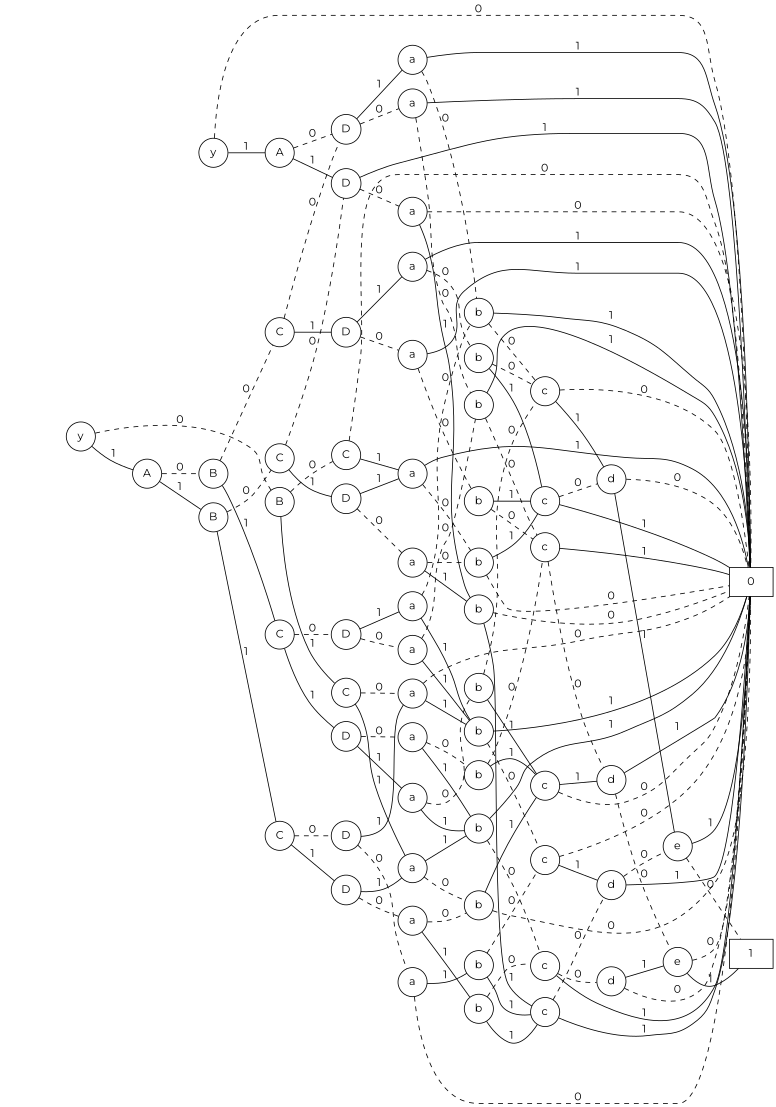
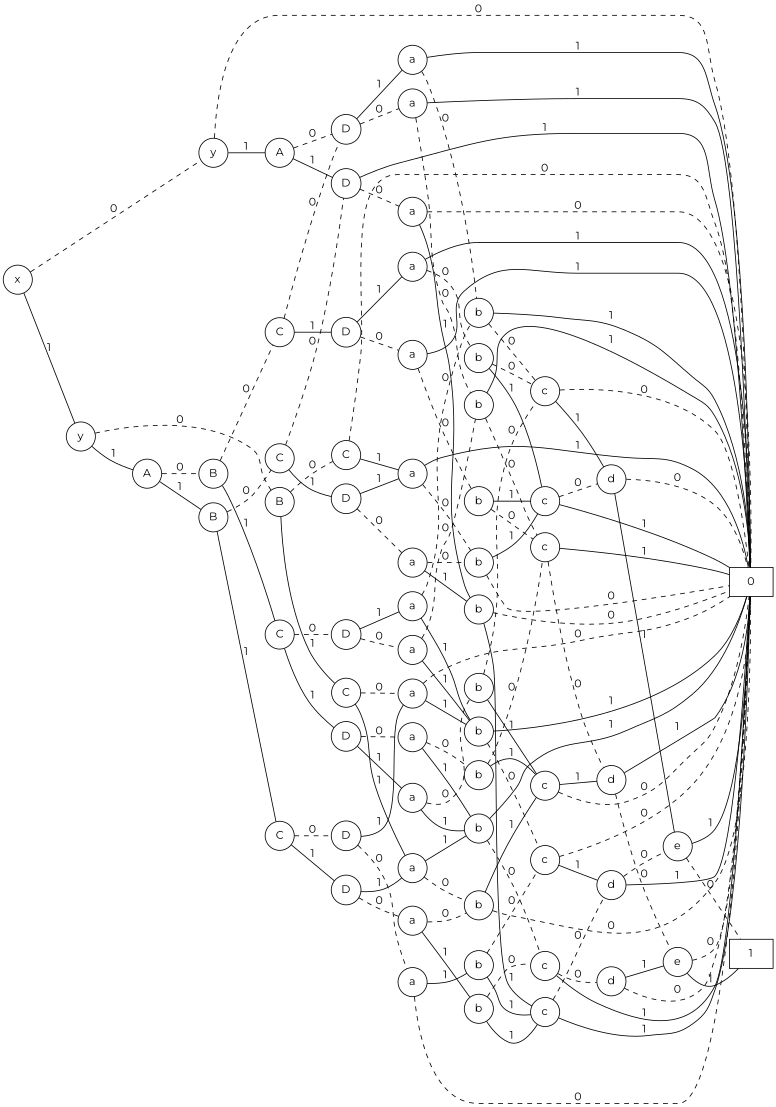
  graph {
    rankdir=LR
    fontname=Montserrat
    node [shape=circle fontname=Montserrat]
    edge [fontname=Montserrat]
    n1 [label=0 shape=box]
    n2 [label=1 shape=box]
    n3 [label=e]
    n4 [label=d]
    n5 [label=c]
    n6 [label=b]
    n7 [label=a]
    n8 [label=e]
    n9 [label=d]
    n10 [label=c]
    n11 [label=b]
    n12 [label=a]
    n13 [label=D]
    n14 [label=d]
    n15 [label=c]
    n16 [label=b]
    n17 [label=a]
    n18 [label=D]
    n19 [label=A]
    n20 [label=y]
    n21 [label=c]
    n22 [label=b]
    n23 [label=a]
    n24 [label=C]
    n25 [label=c]
    n26 [label=b]
    n27 [label=a]
    n28 [label=c]
    n29 [label=b]
    n30 [label=d]
    n31 [label=c]
    n32 [label=b]
    n33 [label=a]
    n34 [label=C]
    n35 [label=B]
    n36 [label=b]
    n37 [label=a]
    n38 [label=b]
    n39 [label=a]
    n40 [label=D]
    n41 [label=C]
    n42 [label=a]
    n43 [label=a]
    n44 [label=D]
    n45 [label=b]
    n46 [label=a]
    n47 [label=b]
    n48 [label=a]
    n49 [label=D]
    n50 [label=C]
    n51 [label=B]
    n52 [label=a]
    n53 [label=D]
    n54 [label=C]
    n55 [label=b]
    n56 [label=a]
    n57 [label=D]
    n58 [label=b]
    n59 [label=a]
    n60 [label=D]
    n61 [label=C]
    n62 [label=B]
    n63 [label=A]
    n64 [label=y]
+   n65 [label=x]
    n3 -- n1 [label=0 style=dashed]
    n3 -- n2 [label=1]
    n4 -- n1 [label=1]
    n4 -- n3 [label=0 style=dashed]
    n5 -- n1 [label=1]
    n5 -- n4 [label=0 style=dashed]
    n6 -- n1 [label=1]
    n6 -- n5 [label=0 style=dashed]
    n7 -- n1 [label=1]
    n7 -- n6 [label=0 style=dashed]
    n8 -- n1 [label=1]
    n8 -- n2 [label=0 style=dashed]
    n9 -- n1 [label=0 style=dashed]
    n9 -- n8 [label=1]
    n10 -- n1 [label=0 style=dashed]
    n10 -- n9 [label=1]
    n11 -- n1 [label=1]
    n11 -- n10 [label=0 style=dashed]
    n12 -- n1 [label=1]
    n12 -- n11 [label=0 style=dashed]
    n13 -- n7 [label=0 style=dashed]
    n13 -- n12 [label=1]
    n14 -- n1 [label=1]
    n14 -- n8 [label=0 style=dashed]
    n15 -- n1 [label=1]
    n15 -- n14 [label=0 style=dashed]
    n16 -- n1 [label=0 style=dashed]
    n16 -- n15 [label=1]
    n17 -- n1 [label=0 style=dashed]
    n17 -- n16 [label=1]
    n18 -- n1 [label=1]
    n18 -- n17 [label=0 style=dashed]
    n19 -- n13 [label=0 style=dashed]
    n19 -- n18 [label=1]
    n20 -- n1 [label=0 style=dashed]
    n20 -- n19 [label=1]
    n21 -- n1 [label=1]
    n21 -- n9 [label=0 style=dashed]
    n22 -- n1 [label=0 style=dashed]
    n22 -- n21 [label=1]
    n23 -- n1 [label=1]
    n23 -- n22 [label=0 style=dashed]
    n24 -- n1 [label=0 style=dashed]
    n24 -- n23 [label=1]
    n25 -- n1 [label=0 style=dashed]
    n25 -- n14 [label=1]
    n26 -- n1 [label=1]
    n26 -- n25 [label=0 style=dashed]
    n27 -- n1 [label=0 style=dashed]
    n27 -- n26 [label=1]
    n28 -- n1 [label=0 style=dashed]
    n28 -- n4 [label=1]
    n29 -- n1 [label=0 style=dashed]
    n29 -- n28 [label=1]
    n30 -- n1 [label=0 style=dashed]
    n30 -- n3 [label=1]
    n31 -- n1 [label=1]
    n31 -- n30 [label=0 style=dashed]
    n32 -- n1 [label=1]
    n32 -- n31 [label=0 style=dashed]
    n33 -- n29 [label=0 style=dashed]
    n33 -- n32 [label=1]
    n34 -- n27 [label=0 style=dashed]
    n34 -- n33 [label=1]
    n35 -- n24 [label=0 style=dashed]
    n35 -- n34 [label=1]
    n36 -- n5 [label=0 style=dashed]
    n36 -- n21 [label=1]
    n37 -- n1 [label=1]
    n37 -- n36 [label=0 style=dashed]
    n38 -- n10 [label=0 style=dashed]
    n38 -- n21 [label=1]
    n39 -- n1 [label=1]
    n39 -- n38 [label=0 style=dashed]
    n40 -- n37 [label=0 style=dashed]
    n40 -- n39 [label=1]
    n41 -- n13 [label=0 style=dashed]
    n41 -- n40 [label=1]
    n42 -- n6 [label=0 style=dashed]
    n42 -- n26 [label=1]
    n43 -- n11 [label=0 style=dashed]
    n43 -- n26 [label=1]
    n44 -- n42 [label=0 style=dashed]
    n44 -- n43 [label=1]
    n45 -- n5 [label=0 style=dashed]
    n45 -- n28 [label=1]
    n46 -- n32 [label=1]
    n46 -- n45 [label=0 style=dashed]
    n47 -- n10 [label=0 style=dashed]
    n47 -- n28 [label=1]
    n48 -- n32 [label=1]
    n48 -- n47 [label=0 style=dashed]
    n49 -- n46 [label=0 style=dashed]
    n49 -- n48 [label=1]
    n50 -- n44 [label=0 style=dashed]
    n50 -- n49 [label=1]
    n51 -- n41 [label=0 style=dashed]
    n51 -- n50 [label=1]
    n52 -- n16 [label=1]
    n52 -- n22 [label=0 style=dashed]
    n53 -- n23 [label=1]
    n53 -- n52 [label=0 style=dashed]
    n54 -- n18 [label=0 style=dashed]
    n54 -- n53 [label=1]
    n55 -- n15 [label=1]
    n55 -- n25 [label=0 style=dashed]
    n56 -- n1 [label=0 style=dashed]
    n56 -- n55 [label=1]
    n57 -- n27 [label=1]
    n57 -- n56 [label=0 style=dashed]
    n58 -- n15 [label=1]
    n58 -- n31 [label=0 style=dashed]
    n59 -- n29 [label=0 style=dashed]
    n59 -- n58 [label=1]
    n60 -- n33 [label=1]
    n60 -- n59 [label=0 style=dashed]
    n61 -- n57 [label=0 style=dashed]
    n61 -- n60 [label=1]
    n62 -- n54 [label=0 style=dashed]
    n62 -- n61 [label=1]
    n63 -- n51 [label=0 style=dashed]
    n63 -- n62 [label=1]
    n64 -- n35 [label=0 style=dashed]
    n64 -- n63 [label=1]
+   n65 -- n20 [label=0 style=dashed]
+   n65 -- n64 [label=1]
  }
